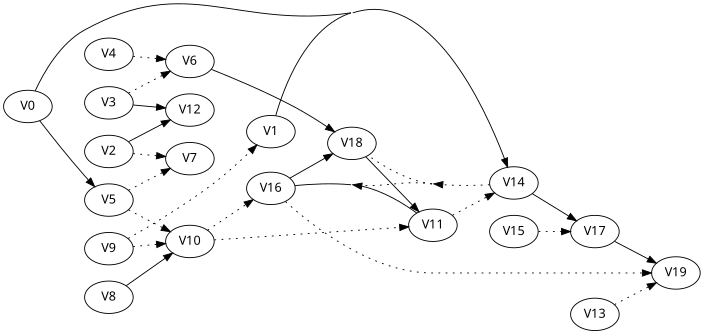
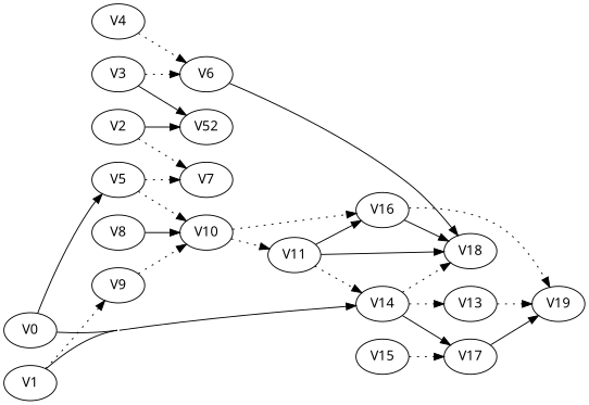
  strict digraph {
    concentrate=True
    fontname="Noto Sans"
    rankdir=LR
    node [fontname="Noto Sans"]
    edge [fontname="Noto Sans" style=dotted]
    V0
    V5
    V14
    V7
    V10
    V17
    V18
    V16
    V1
    V9
    V2
-   V12
+   V12 [label=V52]
    V3
    V6
    V4
    V11
    V13
    V19
    V8
    V15
    V0 -> V5 [style=solid]
    V0 -> V14 [style=solid]
    V5 -> V7
    V5 -> V10
    V14 -> V17 [style=solid]
    V14 -> V18
-   V14 -> V16
+   V14 -> V13
    V10 -> V16
    V10 -> V11
    V17 -> V19 [style=solid]
    V16 -> V18 [style=solid]
    V16 -> V19
    V1 -> V14 [style=solid]
-   V9 -> V1
+   V1 -> V9
    V9 -> V10
    V2 -> V7
    V2 -> V12 [style=solid]
    V3 -> V12 [style=solid]
    V3 -> V6
    V6 -> V18 [style=solid]
    V4 -> V6
    V11 -> V14
-   V18 -> V11 [style=solid]
+   V11 -> V18 [style=solid]
    V11 -> V16 [style=solid]
    V13 -> V19
    V8 -> V10 [style=solid]
    V15 -> V17
  }
